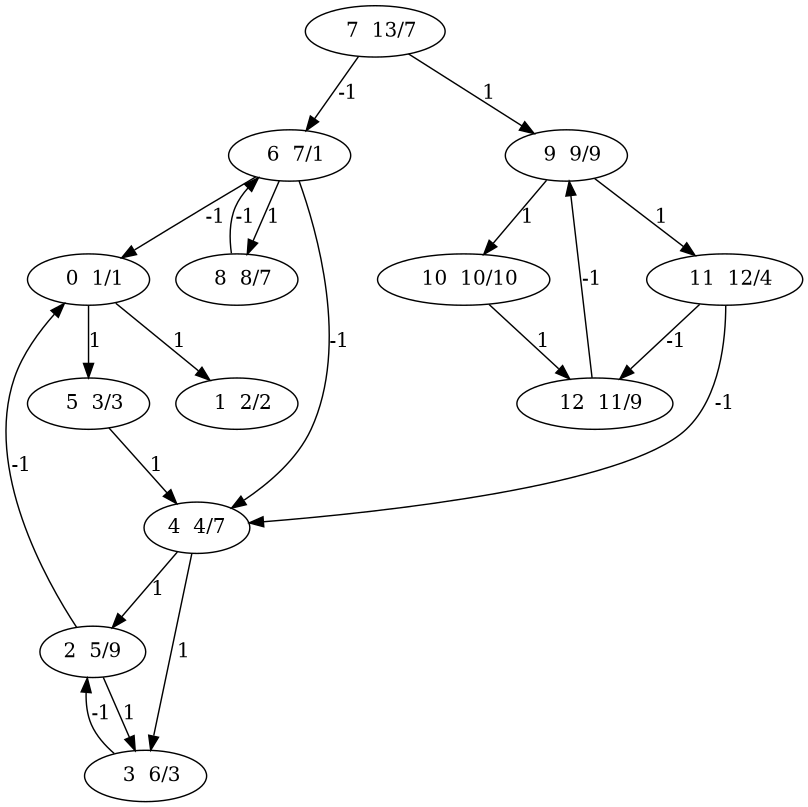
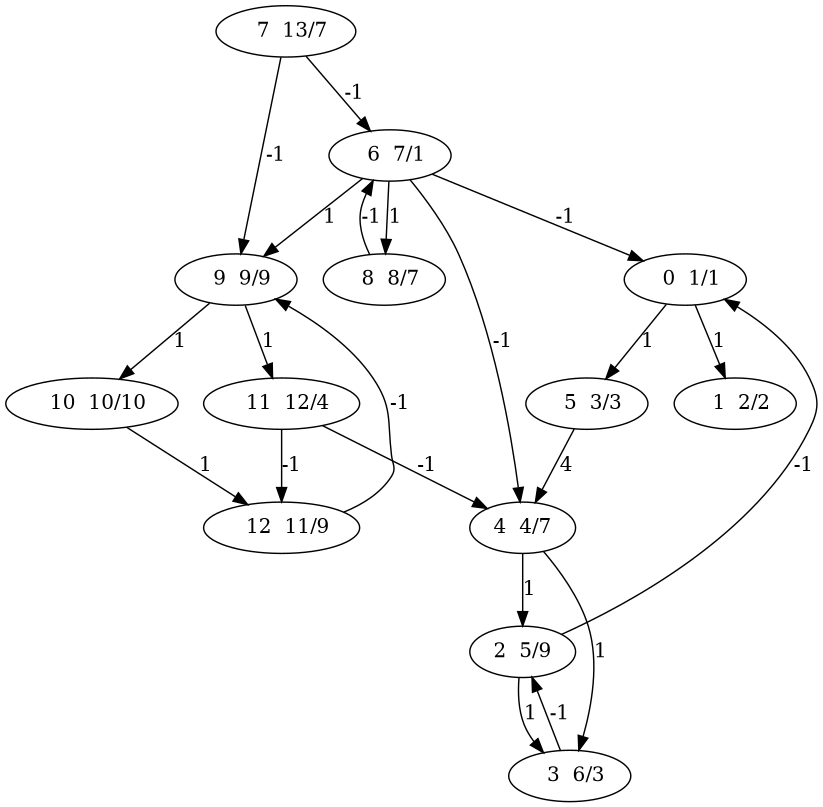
  digraph {
    n1 [label="  0  1/1"]
    n2 [label="  5  3/3"]
    n3 [label="  1  2/2"]
    n4 [label="4  4/7"]
    n5 [label="2  5/9"]
    n6 [label="  3  6/3"]
    n7 [label="  6  7/1"]
    n8 [label="  9  9/9"]
    n9 [label="  8  8/7"]
    n10 [label="  11  12/4"]
    n11 [label="  10  10/10"]
    n12 [label="  12  11/9"]
    n13 [label="  7  13/7"]
    n1 -> n2 [label=1]
    n1 -> n3 [label=1]
-   n2 -> n4 [label=1]
+   n2 -> n4 [label=4]
    n4 -> n5 [label=1]
    n4 -> n6 [label=1]
    n5 -> n1 [label=-1]
    n5 -> n6 [label=1]
    n6 -> n5 [label=-1]
    n7 -> n1 [label=-1]
    n7 -> n4 [label=-1]
+   n7 -> n8 [label=1]
    n7 -> n9 [label=1]
    n8 -> n10 [label=1]
    n8 -> n11 [label=1]
    n9 -> n7 [label=-1]
    n10 -> n4 [label=-1]
    n10 -> n12 [label=-1]
    n11 -> n12 [label=1]
    n12 -> n8 [label=-1]
    n13 -> n7 [label=-1]
-   n13 -> n8 [label=1]
+   n13 -> n8 [label=-1]
  }
